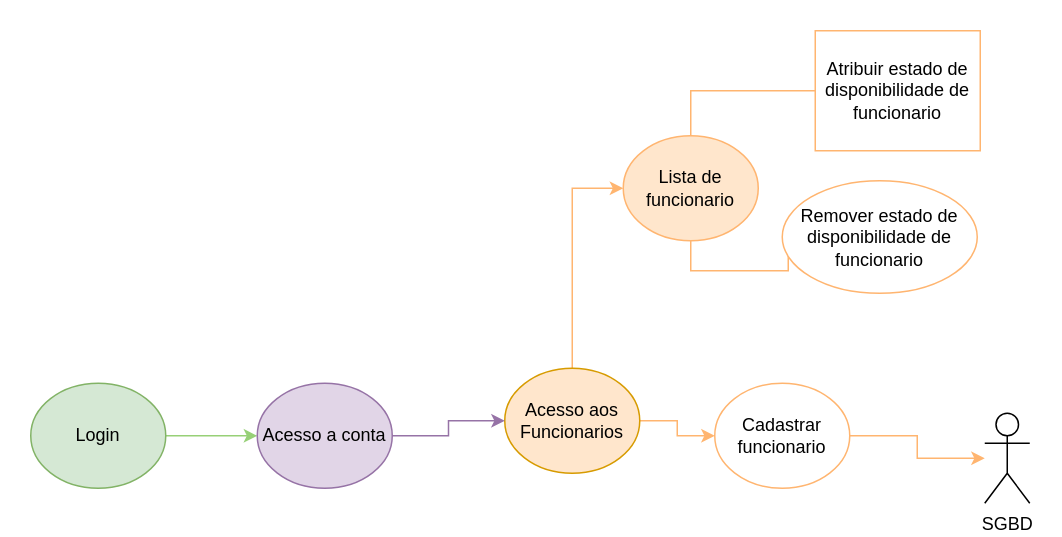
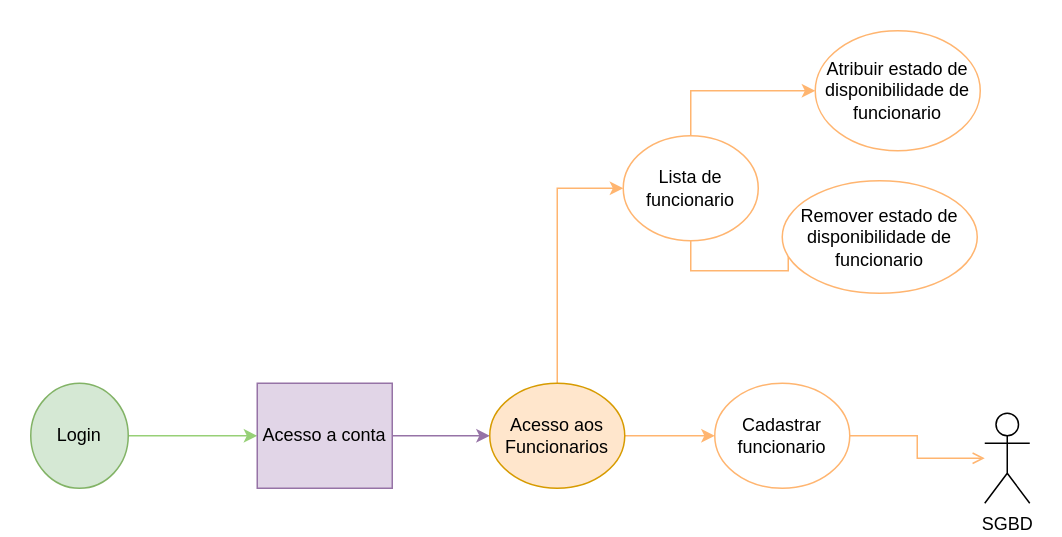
  <mxCell id="0" />
  <mxCell id="1" parent="0" />
- <mxCell id="2" style="edgeStyle=orthogonalEdgeStyle;rounded=0;orthogonalLoop=1;jettySize=auto;html=1;exitX=1;exitY=0.5;exitDx=0;exitDy=0;fillColor=#ffcc99;strokeColor=#FFB570;" parent="1" source="3" target="14" edge="1"><mxGeometry relative="1" as="geometry" /></mxCell>
+ <mxCell id="2" style="edgeStyle=orthogonalEdgeStyle;rounded=0;orthogonalLoop=1;jettySize=auto;html=1;exitX=1;exitY=0.5;exitDx=0;exitDy=0;fillColor=#ffcc99;strokeColor=#FFB570;endArrow=open;" parent="1" source="3" target="14" edge="1"><mxGeometry relative="1" as="geometry" /></mxCell>
  <mxCell id="3" value="Cadastrar funcionario" style="ellipse;whiteSpace=wrap;html=1;labelBackgroundColor=none;strokeColor=#FFB570;" parent="1" vertex="1"><mxGeometry x="476" y="255" width="90" height="70" as="geometry" /></mxCell>
  <mxCell id="4" style="edgeStyle=orthogonalEdgeStyle;rounded=0;orthogonalLoop=1;jettySize=auto;html=1;exitX=1;exitY=0.5;exitDx=0;exitDy=0;entryX=0;entryY=0.5;entryDx=0;entryDy=0;strokeColor=#FFB570;" parent="1" source="6" target="3" edge="1"><mxGeometry relative="1" as="geometry"><Array as="points" /></mxGeometry></mxCell>
  <mxCell id="5" style="edgeStyle=orthogonalEdgeStyle;rounded=0;orthogonalLoop=1;jettySize=auto;html=1;exitX=0.5;exitY=0;exitDx=0;exitDy=0;strokeColor=#FFB570;entryX=0;entryY=0.5;entryDx=0;entryDy=0;" parent="1" source="6" target="9" edge="1"><mxGeometry relative="1" as="geometry" /></mxCell>
- <mxCell id="6" value="Acesso aos Funcionarios" style="ellipse;whiteSpace=wrap;html=1;labelBackgroundColor=none;fillColor=#ffe6cc;strokeColor=#d79b00;" parent="1" vertex="1"><mxGeometry x="336" y="245" width="90" height="70" as="geometry" /></mxCell>
- <mxCell id="7" style="edgeStyle=orthogonalEdgeStyle;rounded=0;orthogonalLoop=1;jettySize=auto;html=1;exitX=0.5;exitY=0;exitDx=0;exitDy=0;entryX=0;entryY=0.5;entryDx=0;entryDy=0;strokeColor=#FFB570;endArrow=none;" parent="1" source="9" target="15" edge="1"><mxGeometry relative="1" as="geometry" /></mxCell>
+ <mxCell id="6" value="Acesso aos Funcionarios" style="ellipse;whiteSpace=wrap;html=1;labelBackgroundColor=none;fillColor=#ffe6cc;strokeColor=#d79b00;" parent="1" vertex="1"><mxGeometry x="326" y="255" width="90" height="70" as="geometry" /></mxCell>
+ <mxCell id="7" style="edgeStyle=orthogonalEdgeStyle;rounded=0;orthogonalLoop=1;jettySize=auto;html=1;exitX=0.5;exitY=0;exitDx=0;exitDy=0;entryX=0;entryY=0.5;entryDx=0;entryDy=0;strokeColor=#FFB570;" parent="1" source="9" target="15" edge="1"><mxGeometry relative="1" as="geometry" /></mxCell>
  <mxCell id="8" style="edgeStyle=orthogonalEdgeStyle;rounded=0;orthogonalLoop=1;jettySize=auto;html=1;exitX=0.5;exitY=1;exitDx=0;exitDy=0;entryX=0;entryY=0.5;entryDx=0;entryDy=0;strokeColor=#FFB570;" parent="1" source="9" target="16" edge="1"><mxGeometry relative="1" as="geometry" /></mxCell>
- <mxCell id="9" value="Lista de funcionario" style="ellipse;whiteSpace=wrap;html=1;labelBackgroundColor=none;strokeColor=#FFB570;fillColor=#ffe6cc;" parent="1" vertex="1"><mxGeometry x="415" y="90" width="90" height="70" as="geometry" /></mxCell>
+ <mxCell id="9" value="Lista de funcionario" style="ellipse;whiteSpace=wrap;html=1;labelBackgroundColor=none;strokeColor=#FFB570;" parent="1" vertex="1"><mxGeometry x="415" y="90" width="90" height="70" as="geometry" /></mxCell>
  <mxCell id="10" style="edgeStyle=orthogonalEdgeStyle;rounded=0;orthogonalLoop=1;jettySize=auto;html=1;exitX=1;exitY=0.5;exitDx=0;exitDy=0;strokeColor=#97D077;" parent="1" source="11" target="13" edge="1"><mxGeometry relative="1" as="geometry" /></mxCell>
- <mxCell id="11" value="Login" style="ellipse;whiteSpace=wrap;html=1;labelBackgroundColor=none;fillColor=#d5e8d4;strokeColor=#82b366;" parent="1" vertex="1"><mxGeometry x="20" y="255" width="90" height="70" as="geometry" /></mxCell>
+ <mxCell id="11" value="Login" style="ellipse;whiteSpace=wrap;html=1;labelBackgroundColor=none;fillColor=#d5e8d4;strokeColor=#82b366;" parent="1" vertex="1"><mxGeometry x="20" y="255" width="65" height="70" as="geometry" /></mxCell>
  <mxCell id="12" style="edgeStyle=orthogonalEdgeStyle;rounded=0;orthogonalLoop=1;jettySize=auto;html=1;exitX=1;exitY=0.5;exitDx=0;exitDy=0;strokeColor=#9673A6;" parent="1" source="13" target="6" edge="1"><mxGeometry relative="1" as="geometry" /></mxCell>
- <mxCell id="13" value="Acesso a conta" style="ellipse;whiteSpace=wrap;html=1;labelBackgroundColor=none;fillColor=#e1d5e7;strokeColor=#9673A6;" parent="1" vertex="1"><mxGeometry x="171" y="255" width="90" height="70" as="geometry" /></mxCell>
+ <mxCell id="13" value="Acesso a conta" style="whiteSpace=wrap;html=1;labelBackgroundColor=none;fillColor=#e1d5e7;strokeColor=#9673A6;rounded=0;" parent="1" vertex="1"><mxGeometry x="171" y="255" width="90" height="70" as="geometry" /></mxCell>
  <mxCell id="14" value="SGBD" style="shape=umlActor;verticalLabelPosition=bottom;verticalAlign=top;html=1;outlineConnect=0;labelBackgroundColor=none;" parent="1" vertex="1"><mxGeometry x="656" y="275" width="30" height="60" as="geometry" /></mxCell>
- <mxCell id="15" value="Atribuir estado de disponibilidade de funcionario" style="whiteSpace=wrap;html=1;labelBackgroundColor=none;strokeColor=#FFB570;rounded=0;" parent="1" vertex="1"><mxGeometry x="543" y="20" width="110" height="80" as="geometry" /></mxCell>
+ <mxCell id="15" value="Atribuir estado de disponibilidade de funcionario" style="ellipse;whiteSpace=wrap;html=1;labelBackgroundColor=none;strokeColor=#FFB570;" parent="1" vertex="1"><mxGeometry x="543" y="20" width="110" height="80" as="geometry" /></mxCell>
  <mxCell id="16" value="Remover estado de disponibilidade de funcionario" style="ellipse;whiteSpace=wrap;html=1;labelBackgroundColor=none;strokeColor=#FFB570;" parent="1" vertex="1"><mxGeometry x="521" y="120" width="130" height="75" as="geometry" /></mxCell>
